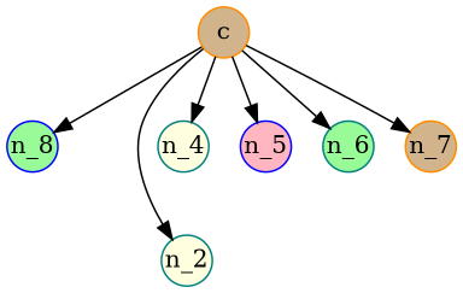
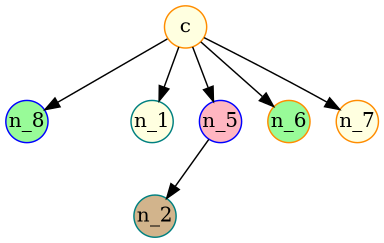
  digraph {
    d2tdocpreamble="\usepackage{pstricks-add}"
    mindist=0.5
    node [color=teal fillcolor=tan fixedsize=true shape=circle style=filled texmode=math]
-   c [color=darkorange width=0.4]
+   c [color=darkorange fillcolor=lightyellow width=0.4]
    n2 [color=blue fillcolor=palegreen label=n_8 width=0.4]
-   n_2 [fillcolor=lightyellow width=0.4]
-   n_4 [fillcolor=lightyellow width=0.4]
+   n_2 [width=0.4]
+   n_4 [fillcolor=lightyellow width=0.4 label=n_1]
    n_5 [color=blue fillcolor=lightpink width=0.4]
-   n_6 [fillcolor=palegreen width=0.4]
-   n_7 [color=darkorange width=0.4]
+   n_6 [color=darkorange fillcolor=palegreen width=0.4]
+   n_7 [color=darkorange fillcolor=lightyellow width=0.4]
    c -> n2 [style="arrows=->"]
-   c -> n_2 [style="arrows=->>"]
+   n_5 -> n_2 [style="arrows=->>"]
    c -> n_4 [style="arrows=-*"]
    c -> n_5 [style="arrows=-{]}"]
    c -> n_6 [style="arrows=-o"]
    c -> n_7 [style="arrows=-H"]
  }
